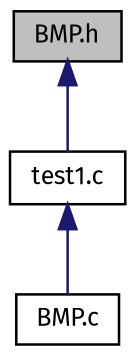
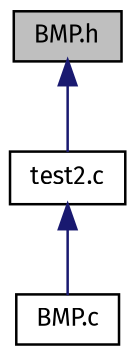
  digraph {
    fontname="Fira Sans"
    node [color=black fillcolor=white fontname="Fira Sans" fontsize=10 shape=record style=filled]
    edge [color=midnightblue dir=back fontname="Fira Sans" fontsize=10 labelfontname=Helvetica labelfontsize=10 style=solid]
    n1 [fillcolor=grey75 fontcolor=black height=0.2 label="BMP.h" width=0.4]
-   n2 [height=0.2 label="test1.c" width=0.4]
+   n2 [height=0.2 label="test2.c" width=0.4]
    n3 [height=0.2 label="BMP.c" width=0.4]
    n1 -> n2
    n2 -> n3
  }
